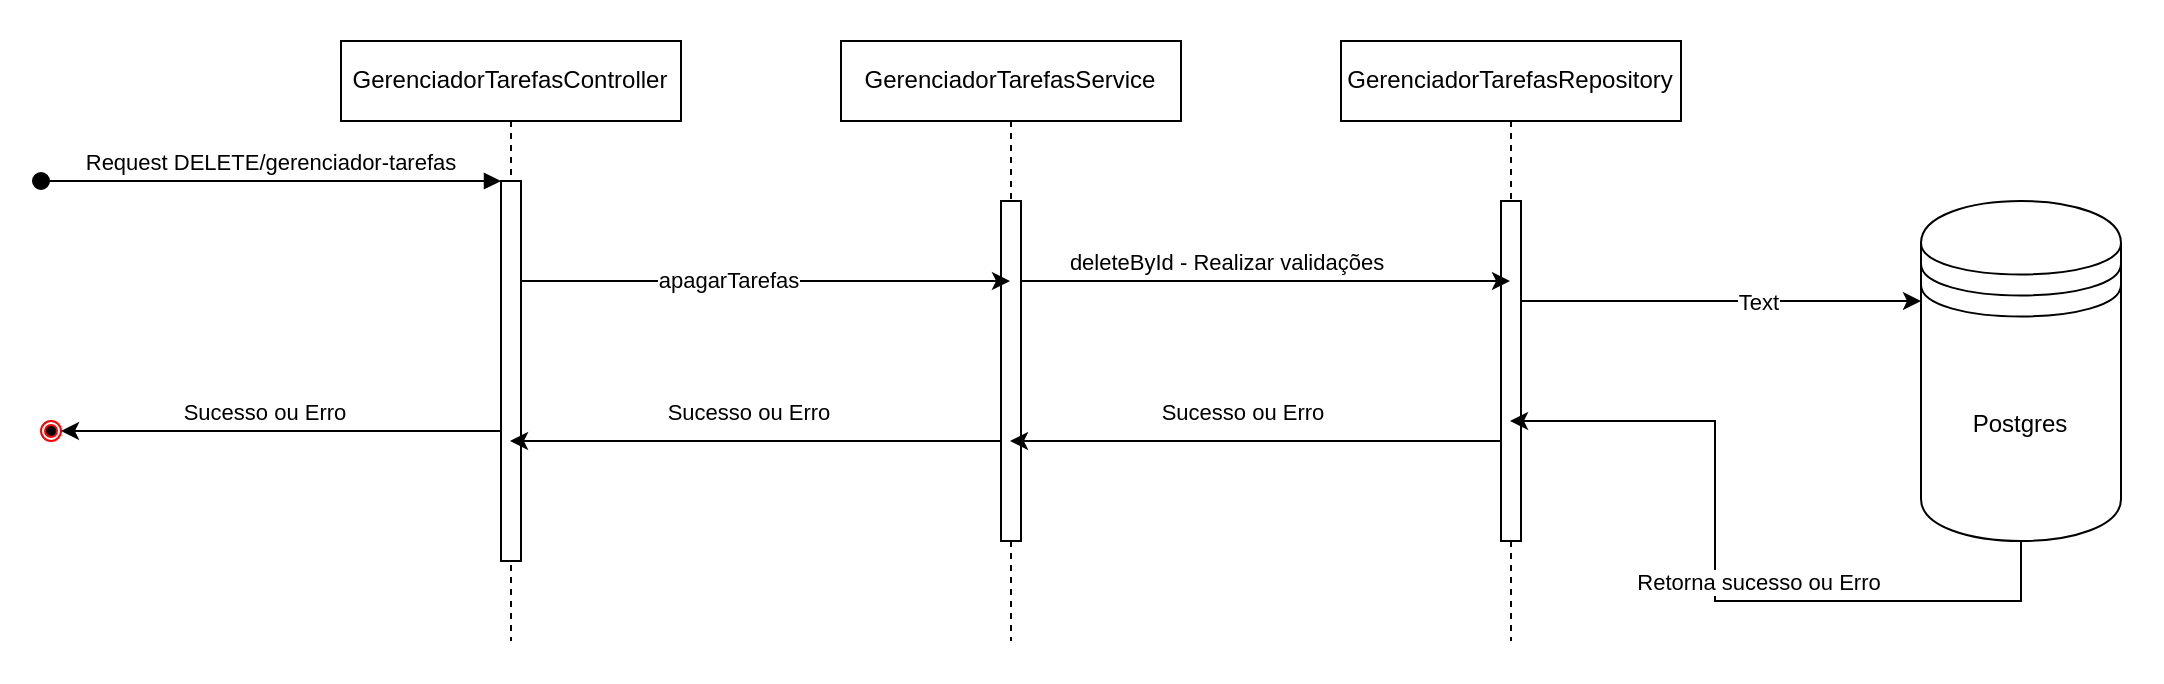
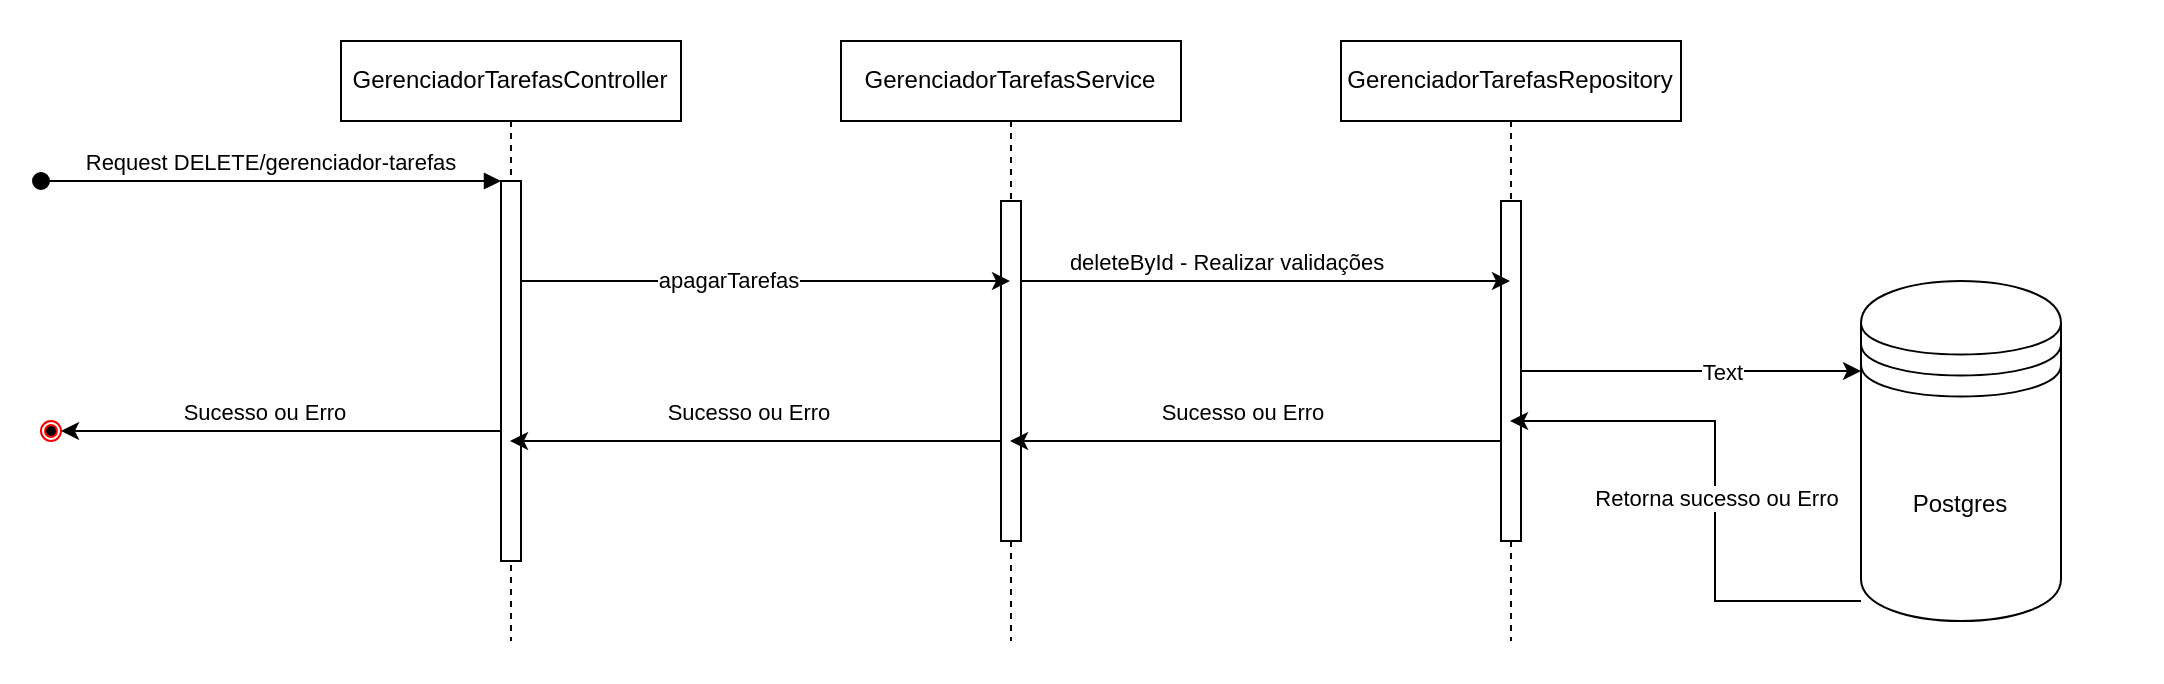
  <mxCell id="0" />
  <mxCell id="1" parent="0" />
  <mxCell id="2" value="GerenciadorTarefasController" style="shape=umlLifeline;perimeter=lifelinePerimeter;whiteSpace=wrap;html=1;container=0;dropTarget=0;collapsible=0;recursiveResize=0;outlineConnect=0;portConstraint=eastwest;newEdgeStyle={&quot;edgeStyle&quot;:&quot;elbowEdgeStyle&quot;,&quot;elbow&quot;:&quot;vertical&quot;,&quot;curved&quot;:0,&quot;rounded&quot;:0};" vertex="1" parent="1"><mxGeometry x="170" y="20" width="170" height="300" as="geometry" /></mxCell>
  <mxCell id="3" value="" style="html=1;points=[];perimeter=orthogonalPerimeter;outlineConnect=0;targetShapes=umlLifeline;portConstraint=eastwest;newEdgeStyle={&quot;edgeStyle&quot;:&quot;elbowEdgeStyle&quot;,&quot;elbow&quot;:&quot;vertical&quot;,&quot;curved&quot;:0,&quot;rounded&quot;:0};" vertex="1" parent="2"><mxGeometry x="80" y="70" width="10" height="190" as="geometry" /></mxCell>
  <mxCell id="4" value="Request DELETE/gerenciador-tarefas" style="html=1;verticalAlign=bottom;startArrow=oval;endArrow=block;startSize=8;edgeStyle=elbowEdgeStyle;elbow=vertical;curved=0;rounded=0;" edge="1" parent="2" target="3"><mxGeometry relative="1" as="geometry"><mxPoint x="-150" y="70" as="sourcePoint" /></mxGeometry></mxCell>
  <mxCell id="5" value="GerenciadorTarefasService" style="shape=umlLifeline;perimeter=lifelinePerimeter;whiteSpace=wrap;html=1;container=0;dropTarget=0;collapsible=0;recursiveResize=0;outlineConnect=0;portConstraint=eastwest;newEdgeStyle={&quot;edgeStyle&quot;:&quot;elbowEdgeStyle&quot;,&quot;elbow&quot;:&quot;vertical&quot;,&quot;curved&quot;:0,&quot;rounded&quot;:0};" vertex="1" parent="1"><mxGeometry x="420" y="20" width="170" height="300" as="geometry" /></mxCell>
  <mxCell id="6" value="" style="html=1;points=[];perimeter=orthogonalPerimeter;outlineConnect=0;targetShapes=umlLifeline;portConstraint=eastwest;newEdgeStyle={&quot;edgeStyle&quot;:&quot;elbowEdgeStyle&quot;,&quot;elbow&quot;:&quot;vertical&quot;,&quot;curved&quot;:0,&quot;rounded&quot;:0};" vertex="1" parent="5"><mxGeometry x="80" y="80" width="10" height="170" as="geometry" /></mxCell>
  <mxCell id="7" value="GerenciadorTarefasRepository" style="shape=umlLifeline;perimeter=lifelinePerimeter;whiteSpace=wrap;html=1;container=0;dropTarget=0;collapsible=0;recursiveResize=0;outlineConnect=0;portConstraint=eastwest;newEdgeStyle={&quot;edgeStyle&quot;:&quot;elbowEdgeStyle&quot;,&quot;elbow&quot;:&quot;vertical&quot;,&quot;curved&quot;:0,&quot;rounded&quot;:0};" vertex="1" parent="1"><mxGeometry x="670" y="20" width="170" height="300" as="geometry" /></mxCell>
  <mxCell id="8" value="" style="html=1;points=[];perimeter=orthogonalPerimeter;outlineConnect=0;targetShapes=umlLifeline;portConstraint=eastwest;newEdgeStyle={&quot;edgeStyle&quot;:&quot;elbowEdgeStyle&quot;,&quot;elbow&quot;:&quot;vertical&quot;,&quot;curved&quot;:0,&quot;rounded&quot;:0};" vertex="1" parent="7"><mxGeometry x="80" y="80" width="10" height="170" as="geometry" /></mxCell>
  <mxCell id="9" style="edgeStyle=orthogonalEdgeStyle;rounded=0;orthogonalLoop=1;jettySize=auto;html=1;" edge="1" parent="1" source="11" target="7"><mxGeometry relative="1" as="geometry"><Array as="points"><mxPoint x="1010" y="300" /><mxPoint x="857" y="300" /><mxPoint x="857" y="210" /></Array></mxGeometry></mxCell>
  <mxCell id="10" value="Retorna sucesso ou Erro" style="edgeLabel;html=1;align=center;verticalAlign=middle;resizable=0;points=[];" vertex="1" connectable="0" parent="9"><mxGeometry x="-0.137" relative="1" as="geometry"><mxPoint y="-10" as="offset" /></mxGeometry></mxCell>
- <mxCell id="11" value="Postgres" style="shape=datastore;whiteSpace=wrap;html=1;" vertex="1" parent="1"><mxGeometry x="960" y="100" width="100" height="170" as="geometry" /></mxCell>
+ <mxCell id="11" value="Postgres" style="shape=datastore;whiteSpace=wrap;html=1;" vertex="1" parent="1"><mxGeometry x="930" y="140" width="100" height="170" as="geometry" /></mxCell>
  <mxCell id="12" style="edgeStyle=elbowEdgeStyle;rounded=0;orthogonalLoop=1;jettySize=auto;html=1;elbow=vertical;curved=0;" edge="1" parent="1" source="3" target="5"><mxGeometry relative="1" as="geometry"><Array as="points"><mxPoint x="390" y="140" /></Array></mxGeometry></mxCell>
  <mxCell id="13" value="apagarTarefas" style="edgeLabel;html=1;align=center;verticalAlign=middle;resizable=0;points=[];" vertex="1" connectable="0" parent="12"><mxGeometry x="-0.156" y="1" relative="1" as="geometry"><mxPoint as="offset" /></mxGeometry></mxCell>
  <mxCell id="14" style="edgeStyle=elbowEdgeStyle;rounded=0;orthogonalLoop=1;jettySize=auto;html=1;elbow=vertical;curved=0;" edge="1" parent="1" source="6" target="7"><mxGeometry relative="1" as="geometry"><Array as="points"><mxPoint x="620" y="140" /></Array></mxGeometry></mxCell>
  <mxCell id="15" value="deleteById - Realizar validações" style="edgeLabel;html=1;align=center;verticalAlign=middle;resizable=0;points=[];" vertex="1" connectable="0" parent="14"><mxGeometry x="-0.164" y="1" relative="1" as="geometry"><mxPoint y="-9" as="offset" /></mxGeometry></mxCell>
  <mxCell id="16" style="edgeStyle=elbowEdgeStyle;rounded=0;orthogonalLoop=1;jettySize=auto;html=1;elbow=vertical;curved=0;" edge="1" parent="1" source="8" target="11"><mxGeometry relative="1" as="geometry"><Array as="points"><mxPoint x="930" y="150" /><mxPoint x="900" y="150" /></Array></mxGeometry></mxCell>
  <mxCell id="17" value="Text" style="edgeLabel;html=1;align=center;verticalAlign=middle;resizable=0;points=[];" vertex="1" connectable="0" parent="16"><mxGeometry x="0.178" relative="1" as="geometry"><mxPoint as="offset" /></mxGeometry></mxCell>
  <mxCell id="18" style="edgeStyle=elbowEdgeStyle;rounded=0;orthogonalLoop=1;jettySize=auto;html=1;elbow=vertical;curved=0;" edge="1" parent="1" source="8" target="5"><mxGeometry relative="1" as="geometry"><Array as="points"><mxPoint x="620" y="220" /></Array></mxGeometry></mxCell>
  <mxCell id="19" value="Sucesso ou Erro" style="edgeLabel;html=1;align=center;verticalAlign=middle;resizable=0;points=[];" vertex="1" connectable="0" parent="18"><mxGeometry x="0.091" y="1" relative="1" as="geometry"><mxPoint x="4" y="-16" as="offset" /></mxGeometry></mxCell>
  <mxCell id="20" style="edgeStyle=elbowEdgeStyle;rounded=0;orthogonalLoop=1;jettySize=auto;html=1;elbow=vertical;curved=0;" edge="1" parent="1" source="6" target="2"><mxGeometry relative="1" as="geometry"><Array as="points"><mxPoint x="380" y="220" /></Array></mxGeometry></mxCell>
  <mxCell id="21" value="Sucesso ou Erro" style="edgeLabel;html=1;align=center;verticalAlign=middle;resizable=0;points=[];" vertex="1" connectable="0" parent="20"><mxGeometry x="0.277" y="-2" relative="1" as="geometry"><mxPoint x="30" y="-13" as="offset" /></mxGeometry></mxCell>
  <mxCell id="22" value="" style="ellipse;html=1;shape=endState;fillColor=#000000;strokeColor=#ff0000;" vertex="1" parent="1"><mxGeometry x="20" y="210" width="10" height="10" as="geometry" /></mxCell>
  <mxCell id="23" style="edgeStyle=elbowEdgeStyle;rounded=0;orthogonalLoop=1;jettySize=auto;html=1;elbow=vertical;curved=0;entryX=1;entryY=0.5;entryDx=0;entryDy=0;" edge="1" parent="1" source="3" target="22"><mxGeometry relative="1" as="geometry" /></mxCell>
  <mxCell id="24" value="Sucesso ou Erro" style="edgeLabel;html=1;align=center;verticalAlign=middle;resizable=0;points=[];" vertex="1" connectable="0" parent="23"><mxGeometry x="0.575" y="-1" relative="1" as="geometry"><mxPoint x="54" y="-9" as="offset" /></mxGeometry></mxCell>
